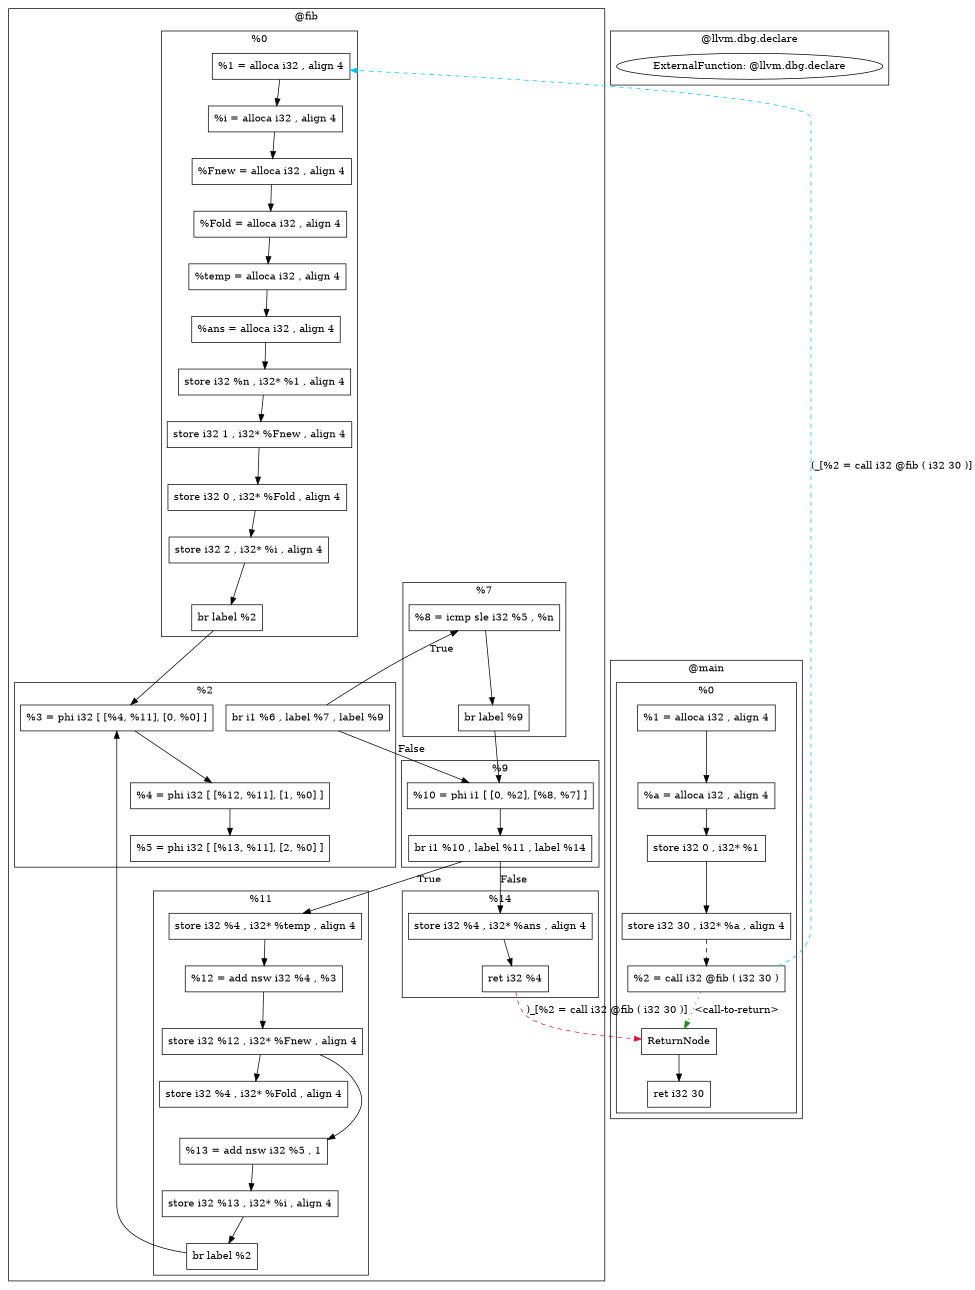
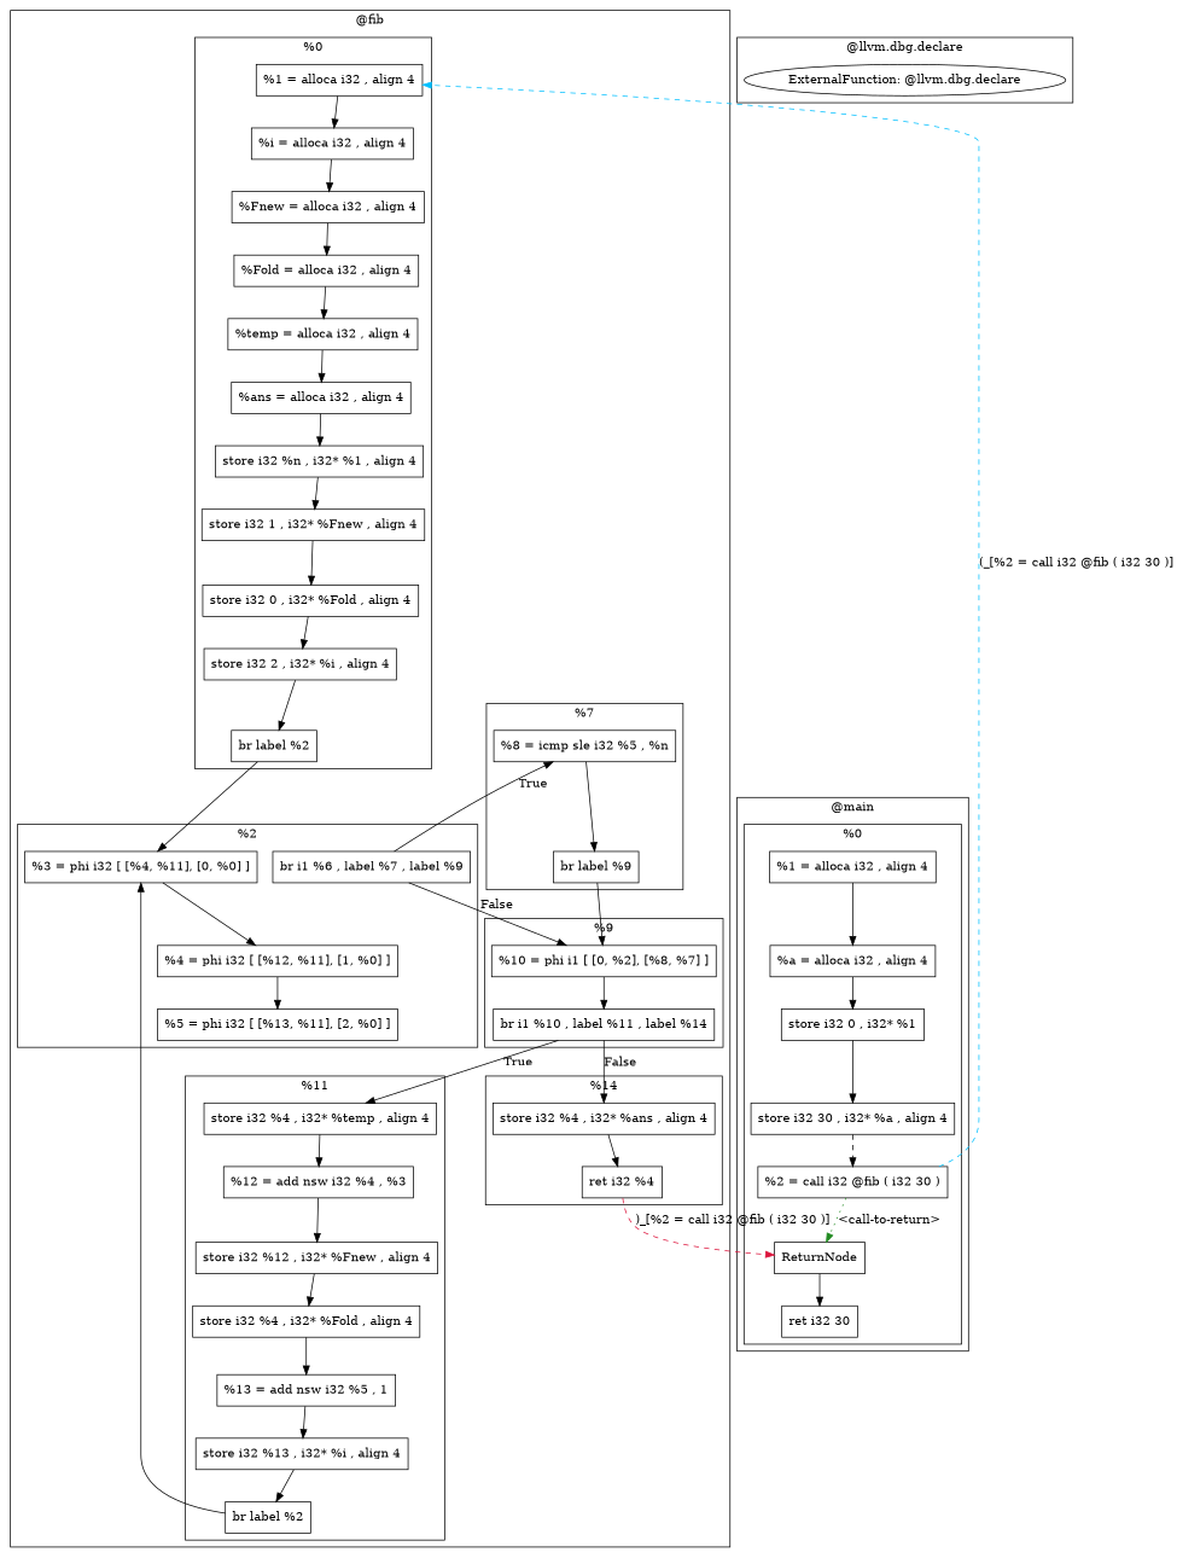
  digraph {
    node [shape=box]
    n1 [label="%1 = alloca i32 , align 4"]
    n2 [label="%i = alloca i32 , align 4"]
    n3 [label="%Fnew = alloca i32 , align 4"]
    n4 [label="%Fold = alloca i32 , align 4"]
    n5 [label="%temp = alloca i32 , align 4"]
    n6 [label="%ans = alloca i32 , align 4"]
    n7 [label="store i32 %n , i32* %1 , align 4"]
    n8 [label="store i32 1 , i32* %Fnew , align 4"]
    n9 [label="store i32 0 , i32* %Fold , align 4"]
    n10 [label="store i32 2 , i32* %i , align 4"]
    n11 [label="br label %2"]
    n12 [label="%3 = phi i32 [ [%4, %11], [0, %0] ]"]
    n13 [label="%4 = phi i32 [ [%12, %11], [1, %0] ]"]
    n14 [label="%5 = phi i32 [ [%13, %11], [2, %0] ]"]
    n15 [label="br i1 %6 , label %7 , label %9"]
    n16 [label="%8 = icmp sle i32 %5 , %n"]
    n17 [label="br label %9"]
    n18 [label="%10 = phi i1 [ [0, %2], [%8, %7] ]"]
    n19 [label="br i1 %10 , label %11 , label %14"]
    n20 [label="store i32 %4 , i32* %temp , align 4"]
    n21 [label="%12 = add nsw i32 %4 , %3"]
    n22 [label="store i32 %12 , i32* %Fnew , align 4"]
    n23 [label="store i32 %4 , i32* %Fold , align 4"]
    n24 [label="%13 = add nsw i32 %5 , 1"]
    n25 [label="store i32 %13 , i32* %i , align 4"]
    n26 [label="br label %2"]
    n27 [label="store i32 %4 , i32* %ans , align 4"]
    n28 [label="ret i32 %4"]
    n29 [label="ExternalFunction: @llvm.dbg.declare" shape=""]
    n30 [label=ReturnNode]
    n31 [label="%1 = alloca i32 , align 4"]
    n32 [label="%a = alloca i32 , align 4"]
    n33 [label="store i32 0 , i32* %1"]
    n34 [label="store i32 30 , i32* %a , align 4"]
    n35 [label="%2 = call i32 @fib ( i32 30 )"]
    n36 [label="ret i32 30"]
    subgraph cluster_1 {
      label="@fib"
      subgraph cluster_2 {
        label="%0"
        n1
        n2
        n3
        n4
        n5
        n6
        n7
        n8
        n9
        n10
        n11
      }
      subgraph cluster_3 {
        label="%2"
        n12
        n13
        n14
        n15
      }
      subgraph cluster_4 {
        label="%7"
        n16
        n17
      }
      subgraph cluster_5 {
        label="%9"
        n18
        n19
      }
      subgraph cluster_6 {
        label="%11"
        n20
        n21
        n22
        n23
        n24
        n25
        n26
      }
      subgraph cluster_7 {
        label="%14"
        n27
        n28
      }
    }
    subgraph cluster_8 {
      label="@llvm.dbg.declare"
      n29
    }
    subgraph cluster_9 {
      label="@main"
      subgraph cluster_10 {
        label="%0"
        n30
        n31
        n32
        n33
        n34
        n35
        n36
      }
    }
    n1 -> n2
    n2 -> n3
    n3 -> n4
    n4 -> n5
    n5 -> n6
    n6 -> n7
    n7 -> n8
    n8 -> n9
    n9 -> n10
    n10 -> n11
    n11 -> n12
    n12 -> n13
    n13 -> n14
    n15 -> n16 [label=True]
    n15 -> n18 [label=False]
    n16 -> n17
    n17 -> n18
    n18 -> n19
    n19 -> n20 [label=True]
    n19 -> n27 [label=False]
    n20 -> n21
    n21 -> n22
    n22 -> n23
-   n22 -> n24
+   n23 -> n24
    n24 -> n25
    n25 -> n26
    n26 -> n12
    n27 -> n28
    n28 -> n30 [color=crimson label=")_[%2 = call i32 @fib ( i32 30 )]" style=dashed]
    n30 -> n36
    n31 -> n32
    n32 -> n33
    n33 -> n34
    n34 -> n35 [style=dashed]
    n35 -> n1 [color=deepskyblue label="(_[%2 = call i32 @fib ( i32 30 )]" style=dashed]
    n35 -> n30 [color=forestgreen label="<call-to-return>" style=dotted]
  }
